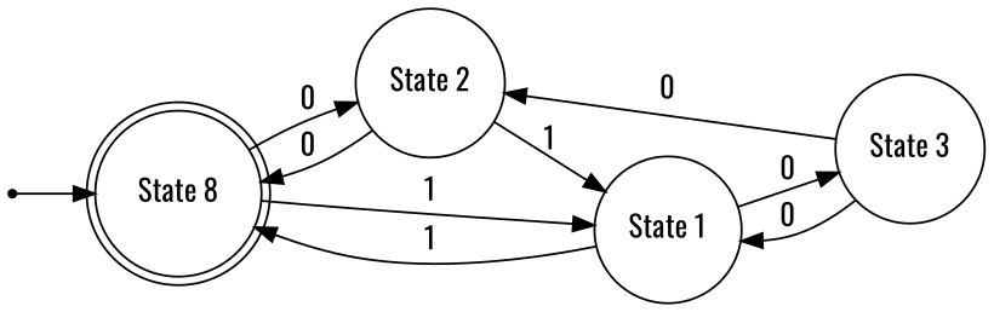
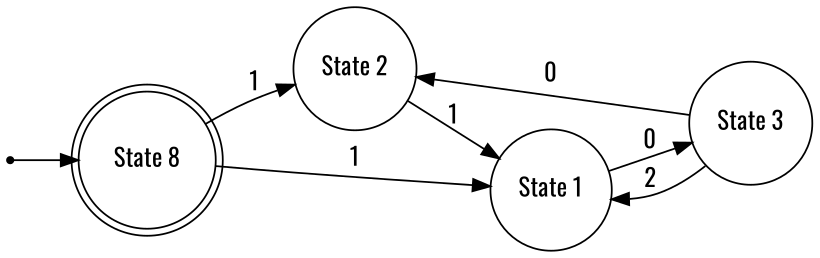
  digraph {
    fontname=Oswald
    rankdir=LR
    node [fontname=Oswald shape=circle]
    edge [fontname=Oswald]
    n1 [label="State 8" shape=doublecircle]
    "State 2"
    "State 1"
    "State 3"
    start [shape=point]
-   n1 -> "State 2" [label=0]
+   n1 -> "State 2" [label=1]
    n1 -> "State 1" [label=1]
-   "State 2" -> n1 [label=0]
    "State 2" -> "State 1" [label=1]
-   "State 1" -> n1 [label=1]
    "State 1" -> "State 3" [label=0]
    "State 3" -> "State 2" [label=0]
-   "State 3" -> "State 1" [label=0]
+   "State 3" -> "State 1" [label=2]
    start -> n1
  }
